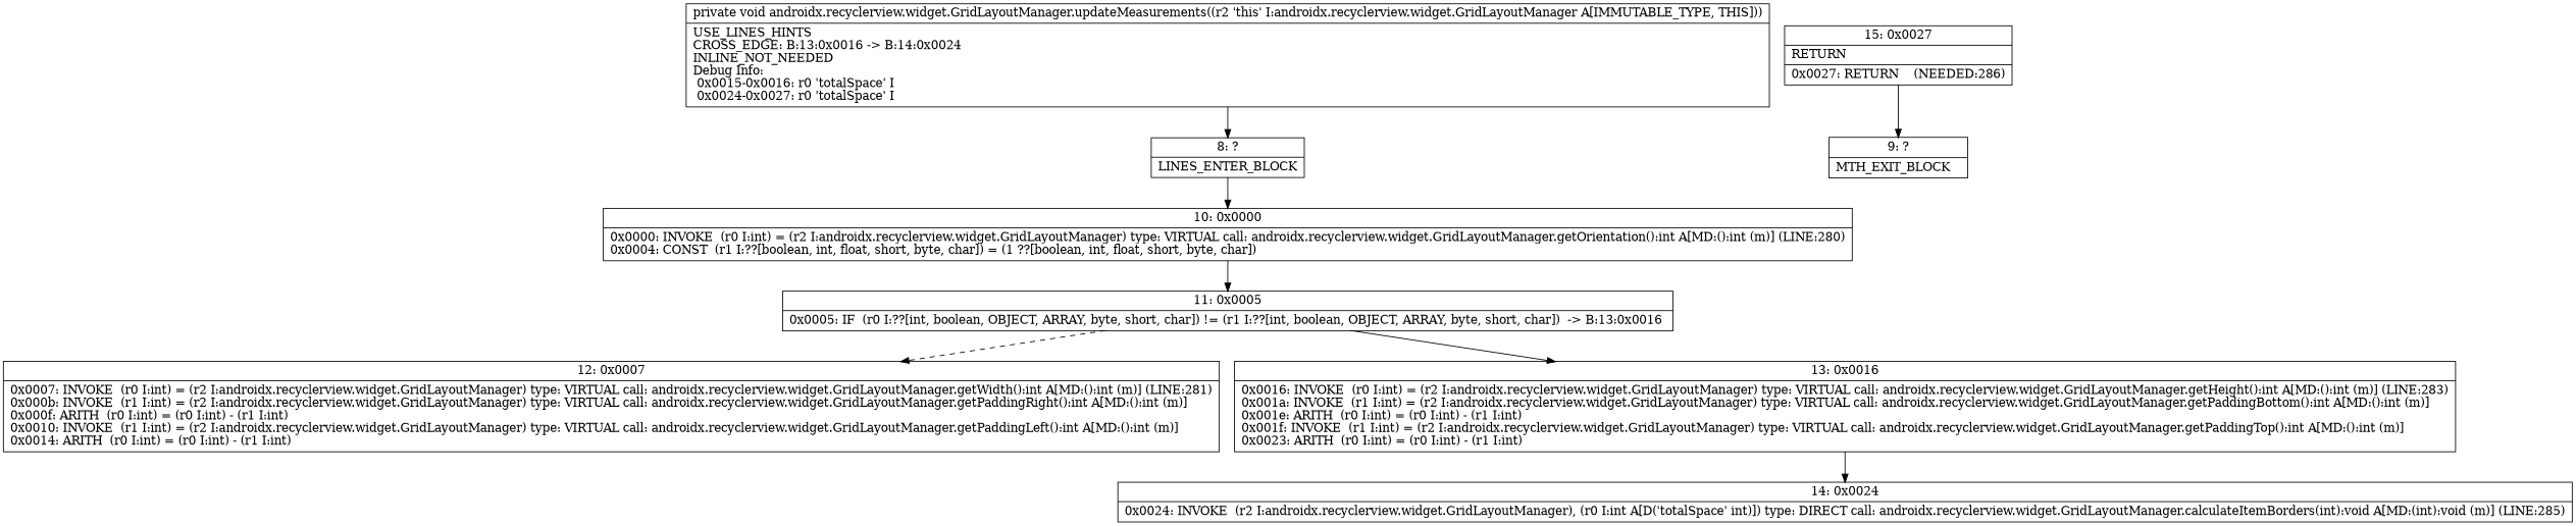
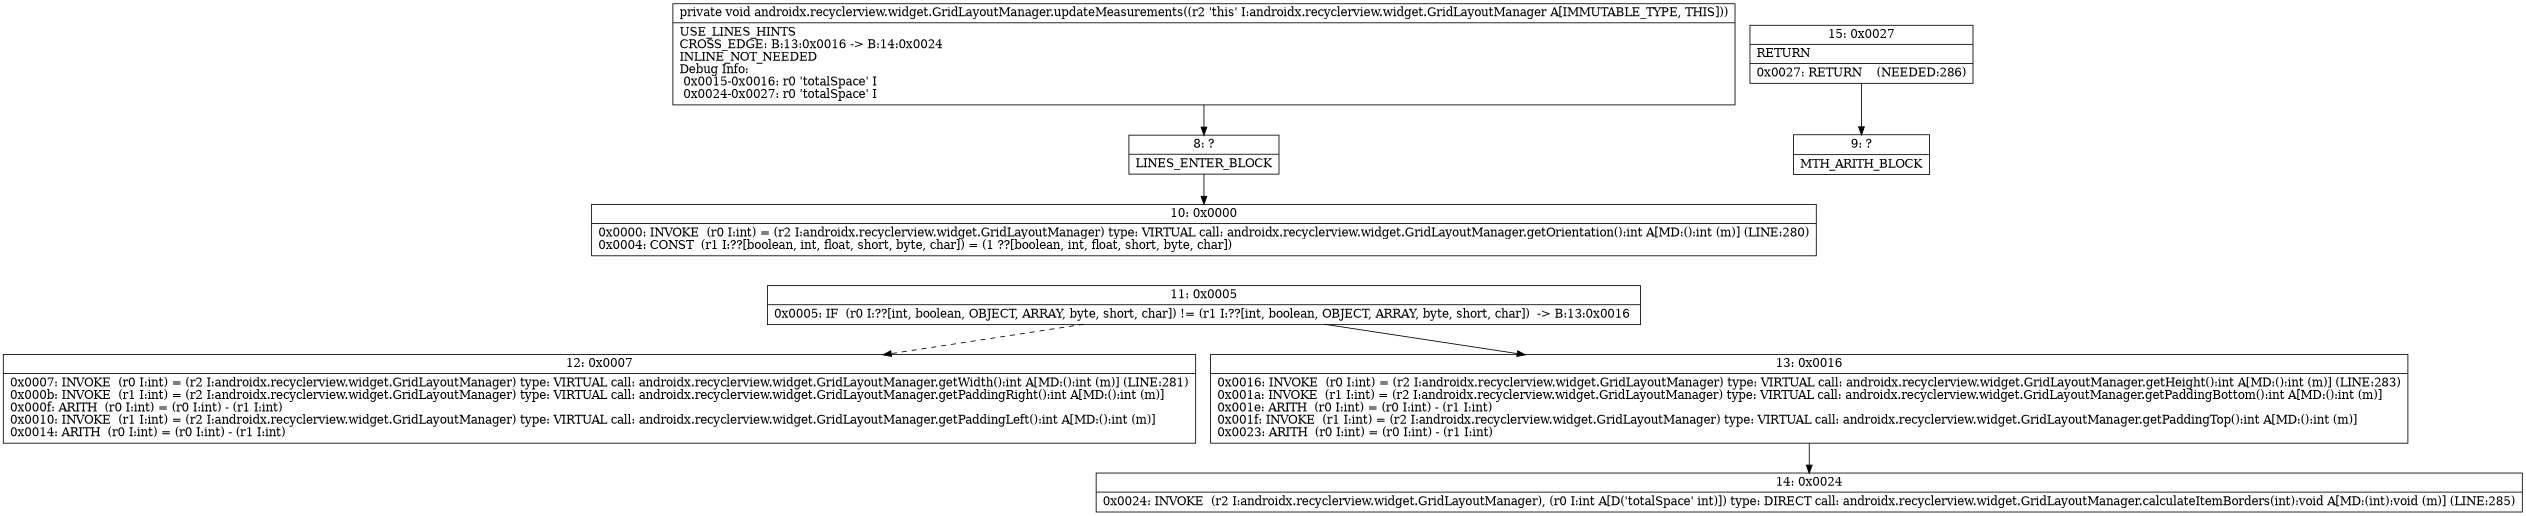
  digraph {
    node [shape=record]
    n1 [label="{8\:\ ?|LINES_ENTER_BLOCK\l}"]
    n2 [label="{10\:\ 0x0000|0x0000: INVOKE  (r0 I:int) = (r2 I:androidx.recyclerview.widget.GridLayoutManager) type: VIRTUAL call: androidx.recyclerview.widget.GridLayoutManager.getOrientation():int A[MD:():int (m)] (LINE:280)\l0x0004: CONST  (r1 I:??[boolean, int, float, short, byte, char]) = (1 ??[boolean, int, float, short, byte, char]) \l}"]
    n3 [label="{11\:\ 0x0005|0x0005: IF  (r0 I:??[int, boolean, OBJECT, ARRAY, byte, short, char]) != (r1 I:??[int, boolean, OBJECT, ARRAY, byte, short, char])  \-\> B:13:0x0016 \l}"]
    n4 [label="{12\:\ 0x0007|0x0007: INVOKE  (r0 I:int) = (r2 I:androidx.recyclerview.widget.GridLayoutManager) type: VIRTUAL call: androidx.recyclerview.widget.GridLayoutManager.getWidth():int A[MD:():int (m)] (LINE:281)\l0x000b: INVOKE  (r1 I:int) = (r2 I:androidx.recyclerview.widget.GridLayoutManager) type: VIRTUAL call: androidx.recyclerview.widget.GridLayoutManager.getPaddingRight():int A[MD:():int (m)]\l0x000f: ARITH  (r0 I:int) = (r0 I:int) \- (r1 I:int) \l0x0010: INVOKE  (r1 I:int) = (r2 I:androidx.recyclerview.widget.GridLayoutManager) type: VIRTUAL call: androidx.recyclerview.widget.GridLayoutManager.getPaddingLeft():int A[MD:():int (m)]\l0x0014: ARITH  (r0 I:int) = (r0 I:int) \- (r1 I:int) \l}"]
    n5 [label="{13\:\ 0x0016|0x0016: INVOKE  (r0 I:int) = (r2 I:androidx.recyclerview.widget.GridLayoutManager) type: VIRTUAL call: androidx.recyclerview.widget.GridLayoutManager.getHeight():int A[MD:():int (m)] (LINE:283)\l0x001a: INVOKE  (r1 I:int) = (r2 I:androidx.recyclerview.widget.GridLayoutManager) type: VIRTUAL call: androidx.recyclerview.widget.GridLayoutManager.getPaddingBottom():int A[MD:():int (m)]\l0x001e: ARITH  (r0 I:int) = (r0 I:int) \- (r1 I:int) \l0x001f: INVOKE  (r1 I:int) = (r2 I:androidx.recyclerview.widget.GridLayoutManager) type: VIRTUAL call: androidx.recyclerview.widget.GridLayoutManager.getPaddingTop():int A[MD:():int (m)]\l0x0023: ARITH  (r0 I:int) = (r0 I:int) \- (r1 I:int) \l}"]
    n6 [label="{14\:\ 0x0024|0x0024: INVOKE  (r2 I:androidx.recyclerview.widget.GridLayoutManager), (r0 I:int A[D('totalSpace' int)]) type: DIRECT call: androidx.recyclerview.widget.GridLayoutManager.calculateItemBorders(int):void A[MD:(int):void (m)] (LINE:285)\l}"]
    n7 [label="{15\:\ 0x0027|RETURN\l|0x0027: RETURN    (NEEDED:286)\l}"]
-   n8 [label="{9\:\ ?|MTH_EXIT_BLOCK\l}"]
+   n8 [label="{9\:\ ?|MTH_ARITH_BLOCK\l}"]
    n9 [label="{private void androidx.recyclerview.widget.GridLayoutManager.updateMeasurements((r2 'this' I:androidx.recyclerview.widget.GridLayoutManager A[IMMUTABLE_TYPE, THIS]))  | USE_LINES_HINTS\lCROSS_EDGE: B:13:0x0016 \-\> B:14:0x0024\lINLINE_NOT_NEEDED\lDebug Info:\l  0x0015\-0x0016: r0 'totalSpace' I\l  0x0024\-0x0027: r0 'totalSpace' I\l}"]
    n1 -> n2
-   n2 -> n3
    n3 -> n4 [style=dashed]
    n3 -> n5
    n5 -> n6
    n7 -> n8
    n9 -> n1
  }
